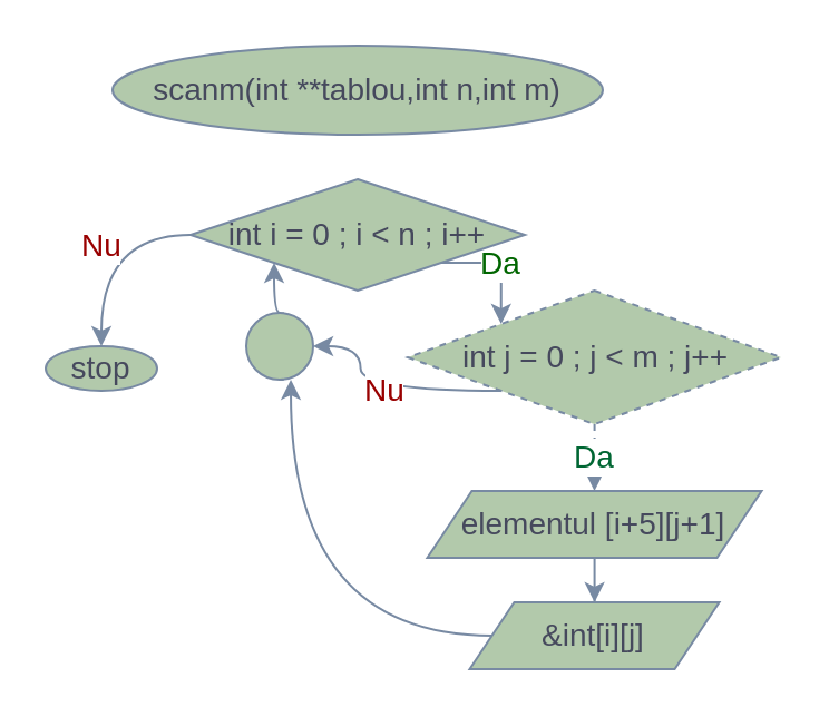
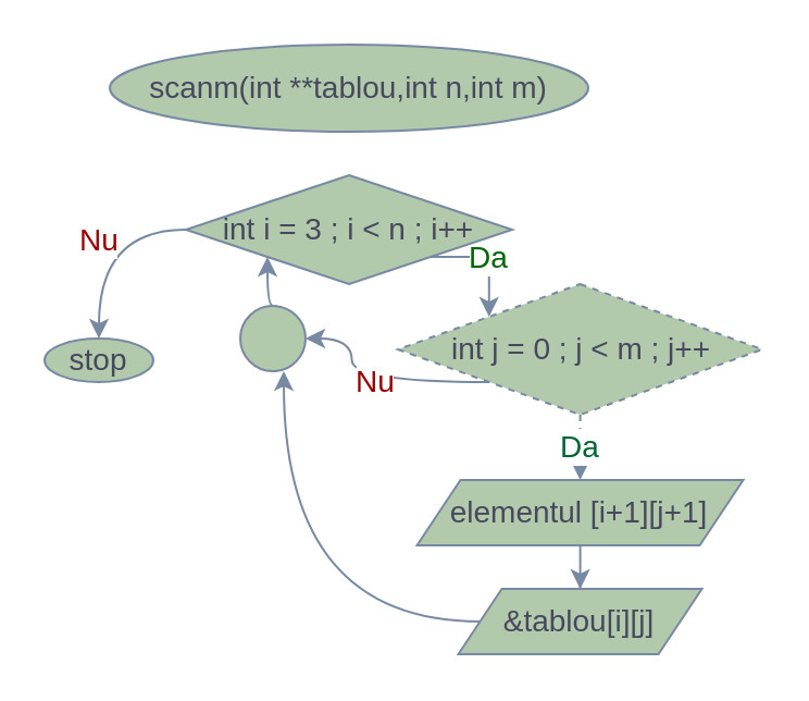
  <mxCell id="0" />
  <mxCell id="1" parent="0" />
  <mxCell id="2" value="scanm(int **tablou,int n,int m)" style="ellipse;whiteSpace=wrap;html=1;strokeColor=#788AA3;fillColor=#B2C9AB;fontColor=#46495D;labelBackgroundColor=none;fontSize=14;" parent="1" vertex="1"><mxGeometry x="50" y="20" width="220" height="40" as="geometry" /></mxCell>
  <mxCell id="3" value="&lt;font color=&quot;#006600&quot; style=&quot;font-size: 14px;&quot;&gt;Da&lt;/font&gt;" style="edgeStyle=orthogonalEdgeStyle;rounded=0;orthogonalLoop=1;jettySize=auto;html=1;exitX=1;exitY=1;exitDx=0;exitDy=0;entryX=0;entryY=0;entryDx=0;entryDy=0;strokeColor=#788AA3;fontColor=#46495D;fillColor=#B2C9AB;labelBackgroundColor=#FFFFFF;fontSize=14;" parent="1" source="5" target="8" edge="1"><mxGeometry relative="1" as="geometry" /></mxCell>
  <mxCell id="4" value="&lt;font color=&quot;#990000&quot; style=&quot;font-size: 14px;&quot;&gt;Nu&lt;/font&gt;" style="edgeStyle=orthogonalEdgeStyle;curved=1;orthogonalLoop=1;jettySize=auto;html=1;entryX=0.5;entryY=0;entryDx=0;entryDy=0;strokeColor=#788AA3;fontColor=#46495D;fillColor=#B2C9AB;labelBackgroundColor=#FFFFFF;fontSize=14;" parent="1" source="5" target="15" edge="1"><mxGeometry relative="1" as="geometry"><mxPoint x="60" y="150" as="targetPoint" /></mxGeometry></mxCell>
- <mxCell id="5" value="int i = 0 ; i &amp;lt; n ; i++" style="rhombus;whiteSpace=wrap;html=1;strokeColor=#788AA3;fillColor=#B2C9AB;fontColor=#46495D;labelBackgroundColor=none;fontSize=14;" parent="1" vertex="1"><mxGeometry x="85" y="80" width="150" height="50" as="geometry" /></mxCell>
+ <mxCell id="5" value="int i = 3 ; i &amp;lt; n ; i++" style="rhombus;whiteSpace=wrap;html=1;strokeColor=#788AA3;fillColor=#B2C9AB;fontColor=#46495D;labelBackgroundColor=none;fontSize=14;" parent="1" vertex="1"><mxGeometry x="85" y="80" width="150" height="50" as="geometry" /></mxCell>
  <mxCell id="6" value="&lt;font color=&quot;#006633&quot; style=&quot;font-size: 14px;&quot;&gt;Da&lt;/font&gt;" style="edgeStyle=orthogonalEdgeStyle;rounded=0;orthogonalLoop=1;jettySize=auto;html=1;entryX=0.5;entryY=0;entryDx=0;entryDy=0;strokeColor=#788AA3;fontColor=#46495D;labelBackgroundColor=#FFFFFF;fontSize=14;dashed=1;" parent="1" source="8" target="10" edge="1"><mxGeometry relative="1" as="geometry" /></mxCell>
  <mxCell id="7" value="&lt;font color=&quot;#990000&quot; style=&quot;font-size: 14px;&quot;&gt;Nu&lt;/font&gt;" style="edgeStyle=orthogonalEdgeStyle;curved=1;orthogonalLoop=1;jettySize=auto;html=1;exitX=0;exitY=1;exitDx=0;exitDy=0;entryX=1;entryY=0.5;entryDx=0;entryDy=0;strokeColor=#788AA3;fontColor=#46495D;fillColor=#B2C9AB;labelBackgroundColor=#FFFFFF;fontSize=14;" parent="1" source="8" target="14" edge="1"><mxGeometry relative="1" as="geometry" /></mxCell>
  <mxCell id="8" value="int j = 0 ; j &amp;lt; m ; j++" style="rhombus;whiteSpace=wrap;html=1;strokeColor=#788AA3;fillColor=#B2C9AB;fontColor=#46495D;labelBackgroundColor=none;fontSize=14;dashed=1;" parent="1" vertex="1"><mxGeometry x="182.5" y="130" width="167.5" height="60" as="geometry" /></mxCell>
  <mxCell id="9" style="edgeStyle=orthogonalEdgeStyle;rounded=0;orthogonalLoop=1;jettySize=auto;html=1;strokeColor=#788AA3;fontColor=#46495D;labelBackgroundColor=none;fontSize=14;" parent="1" source="10" target="12" edge="1"><mxGeometry relative="1" as="geometry" /></mxCell>
- <mxCell id="10" value="elementul [i+5][j+1]" style="shape=parallelogram;perimeter=parallelogramPerimeter;whiteSpace=wrap;html=1;fixedSize=1;strokeColor=#788AA3;fillColor=#B2C9AB;fontColor=#46495D;labelBackgroundColor=none;fontSize=14;" parent="1" vertex="1"><mxGeometry x="191.25" y="220" width="150" height="30" as="geometry" /></mxCell>
+ <mxCell id="10" value="elementul [i+1][j+1]" style="shape=parallelogram;perimeter=parallelogramPerimeter;whiteSpace=wrap;html=1;fixedSize=1;strokeColor=#788AA3;fillColor=#B2C9AB;fontColor=#46495D;labelBackgroundColor=none;fontSize=14;" parent="1" vertex="1"><mxGeometry x="191.25" y="220" width="150" height="30" as="geometry" /></mxCell>
  <mxCell id="11" style="edgeStyle=orthogonalEdgeStyle;curved=1;orthogonalLoop=1;jettySize=auto;html=1;entryX=0.667;entryY=1;entryDx=0;entryDy=0;entryPerimeter=0;strokeColor=#788AA3;fontColor=#46495D;labelBackgroundColor=none;fontSize=14;" parent="1" source="12" target="14" edge="1"><mxGeometry relative="1" as="geometry" /></mxCell>
- <mxCell id="12" value="&amp;amp;int[i][j]" style="shape=parallelogram;perimeter=parallelogramPerimeter;whiteSpace=wrap;html=1;fixedSize=1;strokeColor=#788AA3;fillColor=#B2C9AB;fontColor=#46495D;labelBackgroundColor=none;fontSize=14;" parent="1" vertex="1"><mxGeometry x="210.25" y="270" width="112" height="30" as="geometry" /></mxCell>
+ <mxCell id="12" value="&amp;amp;tablou[i][j]" style="shape=parallelogram;perimeter=parallelogramPerimeter;whiteSpace=wrap;html=1;fixedSize=1;strokeColor=#788AA3;fillColor=#B2C9AB;fontColor=#46495D;labelBackgroundColor=none;fontSize=14;" parent="1" vertex="1"><mxGeometry x="210.25" y="270" width="112" height="30" as="geometry" /></mxCell>
  <mxCell id="13" style="edgeStyle=orthogonalEdgeStyle;curved=1;orthogonalLoop=1;jettySize=auto;html=1;exitX=0.5;exitY=0;exitDx=0;exitDy=0;entryX=0;entryY=1;entryDx=0;entryDy=0;strokeColor=#788AA3;fontColor=#46495D;labelBackgroundColor=none;fontSize=14;" parent="1" source="14" target="5" edge="1"><mxGeometry relative="1" as="geometry" /></mxCell>
  <mxCell id="14" value="" style="ellipse;whiteSpace=wrap;html=1;strokeColor=#788AA3;fillColor=#B2C9AB;fontColor=#46495D;labelBackgroundColor=none;fontSize=14;" parent="1" vertex="1"><mxGeometry x="110" y="140" width="30" height="30" as="geometry" /></mxCell>
  <mxCell id="15" value="stop" style="ellipse;whiteSpace=wrap;html=1;strokeColor=#788AA3;fillColor=#B2C9AB;fontColor=#46495D;labelBackgroundColor=none;fontSize=14;" parent="1" vertex="1"><mxGeometry x="20" y="155" width="50" height="20" as="geometry" /></mxCell>
